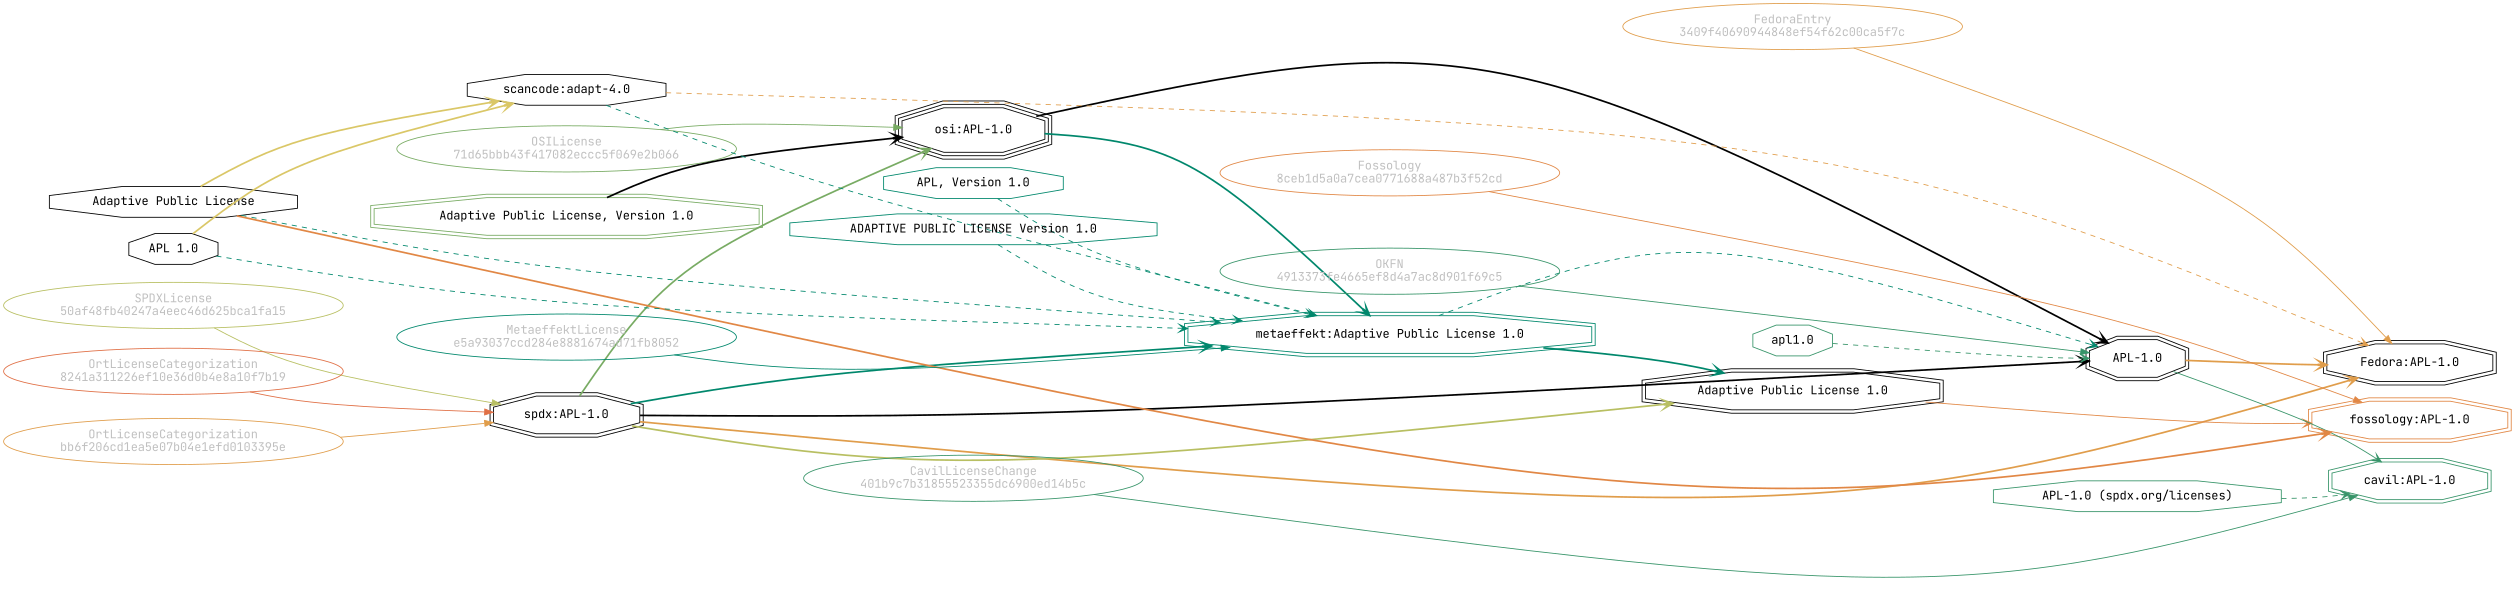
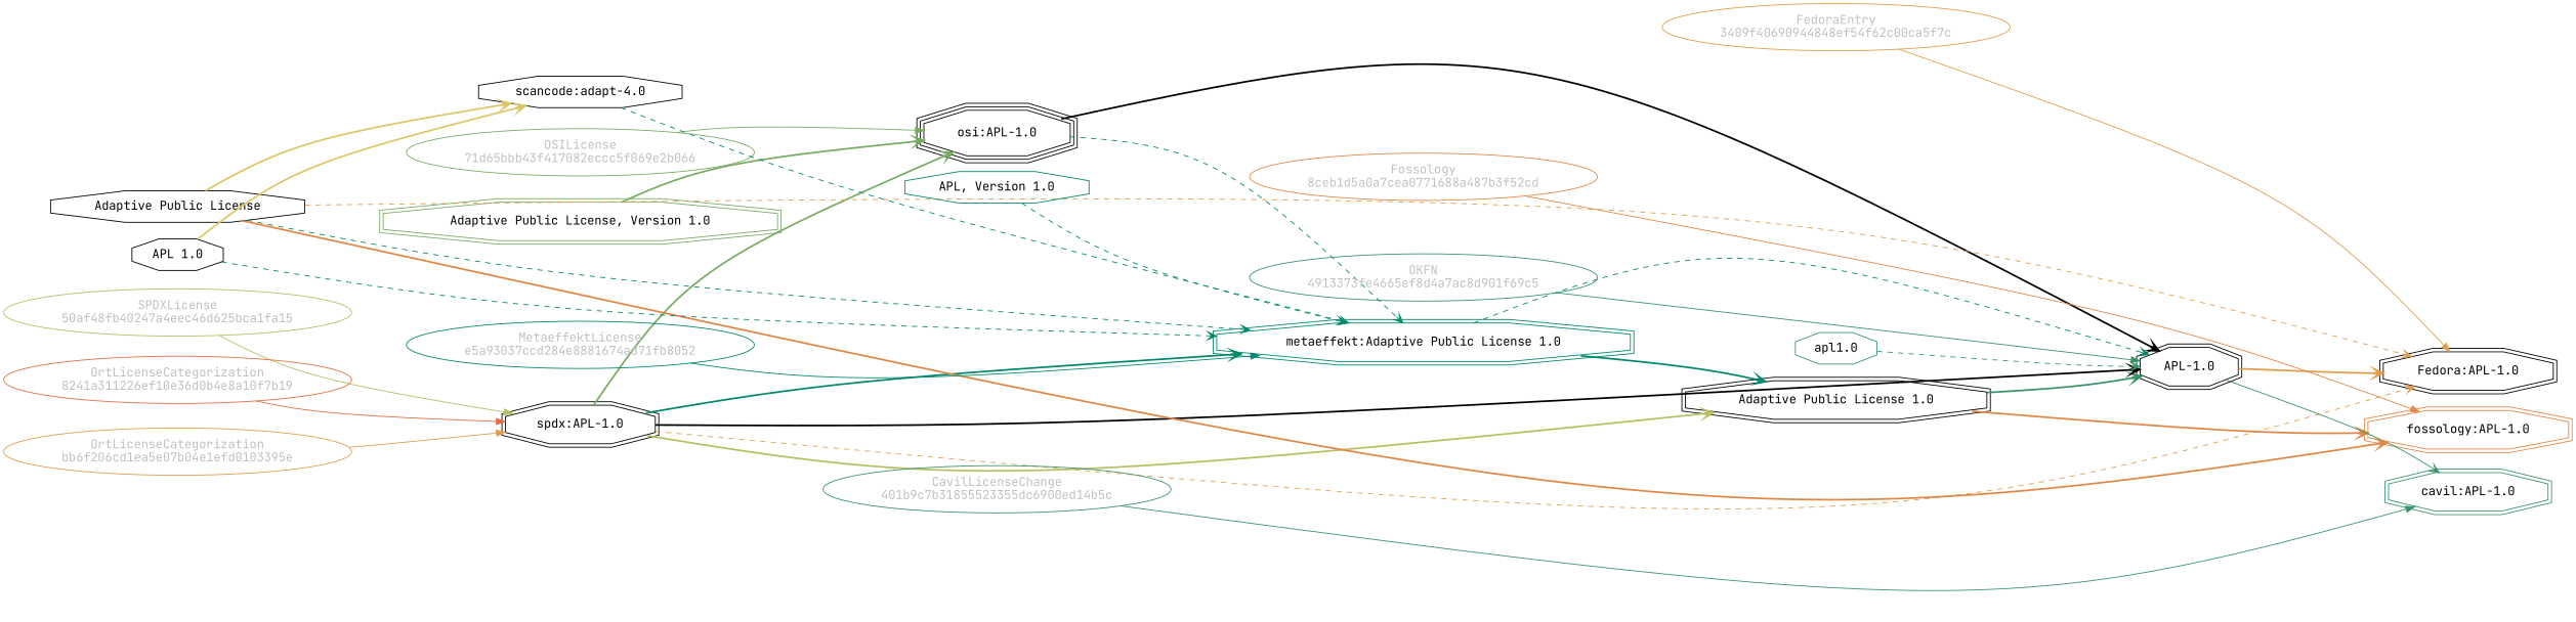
  strict digraph {
    fontname="JetBrains Mono"
    rankdir=LR
    splines=curved
    node [fontname="JetBrains Mono" shape=ellipse]
    edge [color="#00876c" fontname="JetBrains Mono" weight=0.5 arrowhead=vee style=bold]
    n1 [color="#b8bf62" fillcolor="beige;1" fontcolor=gray label="SPDXLicense\n50af48fb40247a4eec46d625bca1fa15"]
    n2 [label="spdx:APL-1.0" shape=doubleoctagon]
    n3 [label="osi:APL-1.0" shape=tripleoctagon]
    n4 [color=black label="Fedora:APL-1.0" shape=doubleoctagon]
    n5 [color="#00876c" label="metaeffekt:Adaptive Public License 1.0" shape=doubleoctagon]
    n6 [label="Adaptive Public License 1.0" shape=doubleoctagon]
    n7 [label="APL-1.0" shape=doubleoctagon]
    n8 [color="#379469" label="cavil:APL-1.0" shape=doubleoctagon]
    n9 [color="#e18745" label="fossology:APL-1.0" shape=doubleoctagon]
    n10 [color="#78ab63" fillcolor="beige;1" fontcolor=gray label="OSILicense\n71d65bbb43f417082eccc5f069e2b066"]
    n11 [color="#78ab63" label="Adaptive Public License, Version 1.0" shape=doubleoctagon]
    n12 [color="#e09d4b" fillcolor="beige;1" fontcolor=gray label="FedoraEntry\n3409f40690944848ef54f62c00ca5f7c"]
    n13 [label="Adaptive Public License" shape=octagon]
    n14 [label="scancode:adapt-4.0" shape=octagon]
    n15 [label="APL 1.0" shape=octagon]
    n16 [color="#e18745" fillcolor="beige;1" fontcolor=gray label="Fossology\n8ceb1d5a0a7cea0771688a487b3f52cd"]
    n17 [color="#379469" fillcolor="beige;1" fontcolor=gray label="OKFN\n4913373fe4665ef8d4a7ac8d901f69c5"]
    n18 [color="#379469" label="apl1.0" shape=octagon]
    n19 [color="#e06f45" fillcolor="beige;1" fontcolor=gray label="OrtLicenseCategorization\n8241a311226ef10e36d0b4e8a10f7b19"]
    n20 [color="#e09d4b" fillcolor="beige;1" fontcolor=gray label="OrtLicenseCategorization\nbb6f206cd1ea5e07b04e1efd0103395e"]
    n21 [color="#379469" fillcolor="beige;1" fontcolor=gray label="CavilLicenseChange\n401b9c7b31855523355dc6900ed14b5c"]
-   n22 [color="#379469" label="APL-1.0 (spdx.org/licenses)" shape=octagon]
    n23 [color="#00876c" fillcolor="beige;1" fontcolor=gray label="MetaeffektLicense\ne5a93037ccd284e8881674ad71fb8052"]
    n24 [color="#00876c" label="APL, Version 1.0" shape=octagon]
-   n25 [color="#00876c" label="ADAPTIVE PUBLIC LICENSE Version 1.0" shape=octagon]
    n1 -> n2 [color="#b8bf62" arrowhead="" style=""]
    n2 -> n3 [color="#78ab63" weight=0.7]
-   n2 -> n4 [color="#e09d4b" weight=0.7]
+   n2 -> n4 [color="#e09d4b" style=dashed weight=0.7]
    n2 -> n5 [weight=0.7]
-   n3 -> n5
+   n3 -> n5 [style=dashed]
    n5 -> n6 [weight=0.7]
    n6 -> n2 [color="#b8bf62" weight=0.7]
-   n6 -> n9 [color="#e18745" style=solid weight=0.7]
+   n6 -> n7 [color="#379469" weight=0.7]
+   n6 -> n9 [color="#e18745" weight=0.7]
    n7 -> n2 [weight=0.7 color=""]
    n7 -> n3 [weight=0.7 color=""]
    n7 -> n4 [color="#e09d4b" weight=0.7]
    n7 -> n5 [style=dashed]
    n7 -> n8 [color="#379469" style=solid weight=0.7]
    n10 -> n3 [color="#78ab63" arrowhead="" style=""]
-   n11 -> n3 [color=black weight=0.7]
+   n11 -> n3 [color="#78ab63" weight=0.7]
    n12 -> n4 [color="#e09d4b" arrowhead="" style=""]
-   n14 -> n4 [color="#e09d4b" style=dashed]
+   n13 -> n4 [color="#e09d4b" style=dashed]
    n13 -> n5 [style=dashed]
    n13 -> n9 [color="#e18745" weight=0.7]
    n13 -> n14 [color="#dac767" weight=0.7]
    n14 -> n5 [style=dashed]
    n15 -> n5 [style=dashed]
    n15 -> n14 [color="#dac767" weight=0.7]
    n16 -> n9 [color="#e18745" arrowhead="" style=""]
    n17 -> n7 [color="#379469" arrowhead="" style=""]
    n18 -> n7 [color="#379469" style=dashed]
    n19 -> n2 [color="#e06f45" arrowhead="" style=""]
    n20 -> n2 [color="#e09d4b" arrowhead="" style=""]
    n21 -> n8 [color="#379469" arrowhead="" style=""]
-   n22 -> n8 [color="#379469" style=dashed]
    n23 -> n5 [arrowhead="" style=""]
    n24 -> n5 [style=dashed]
-   n25 -> n5 [style=dashed]
  }
